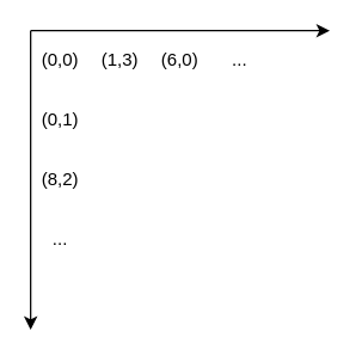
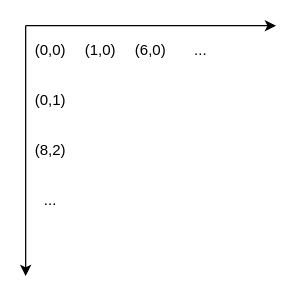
  <mxCell id="0" />
  <mxCell id="1" parent="0" />
  <mxCell id="2" value="" style="endArrow=classic;html=1;" edge="1" parent="1"><mxGeometry width="50" height="50" relative="1" as="geometry"><mxPoint x="20" y="20" as="sourcePoint" /><mxPoint x="20" y="220" as="targetPoint" /></mxGeometry></mxCell>
  <mxCell id="3" value="" style="endArrow=classic;html=1;" edge="1" parent="1"><mxGeometry width="50" height="50" relative="1" as="geometry"><mxPoint x="20" y="20" as="sourcePoint" /><mxPoint x="220" y="20" as="targetPoint" /></mxGeometry></mxCell>
  <mxCell id="4" value="(0,0)" style="text;html=1;strokeColor=none;fillColor=none;align=center;verticalAlign=middle;whiteSpace=wrap;rounded=0;" vertex="1" parent="1"><mxGeometry x="20" y="30" width="40" height="20" as="geometry" /></mxCell>
- <mxCell id="5" value="(1,3)" style="text;html=1;strokeColor=none;fillColor=none;align=center;verticalAlign=middle;whiteSpace=wrap;rounded=0;" vertex="1" parent="1"><mxGeometry x="60" y="30" width="40" height="20" as="geometry" /></mxCell>
+ <mxCell id="5" value="(1,0)" style="text;html=1;strokeColor=none;fillColor=none;align=center;verticalAlign=middle;whiteSpace=wrap;rounded=0;" vertex="1" parent="1"><mxGeometry x="60" y="30" width="40" height="20" as="geometry" /></mxCell>
  <mxCell id="6" value="(6,0)" style="text;html=1;strokeColor=none;fillColor=none;align=center;verticalAlign=middle;whiteSpace=wrap;rounded=0;" vertex="1" parent="1"><mxGeometry x="100" y="30" width="40" height="20" as="geometry" /></mxCell>
  <mxCell id="7" value="..." style="text;html=1;strokeColor=none;fillColor=none;align=center;verticalAlign=middle;whiteSpace=wrap;rounded=0;" vertex="1" parent="1"><mxGeometry x="140" y="30" width="40" height="20" as="geometry" /></mxCell>
  <mxCell id="8" value="(0,1)" style="text;html=1;strokeColor=none;fillColor=none;align=center;verticalAlign=middle;whiteSpace=wrap;rounded=0;" vertex="1" parent="1"><mxGeometry x="20" y="70" width="40" height="20" as="geometry" /></mxCell>
  <mxCell id="9" value="(8,2)" style="text;html=1;strokeColor=none;fillColor=none;align=center;verticalAlign=middle;whiteSpace=wrap;rounded=0;" vertex="1" parent="1"><mxGeometry x="20" y="110" width="40" height="20" as="geometry" /></mxCell>
  <mxCell id="10" value="..." style="text;html=1;strokeColor=none;fillColor=none;align=center;verticalAlign=middle;whiteSpace=wrap;rounded=0;" vertex="1" parent="1"><mxGeometry x="20" y="150" width="40" height="20" as="geometry" /></mxCell>
